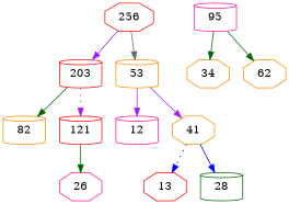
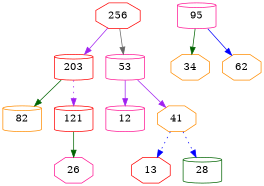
  digraph {
    node [color=red shape=cylinder]
    edge [color=purple style=solid]
    256 [shape=octagon]
    203
-   53 [color=darkorange]
+   53 [color=deeppink]
    82 [color=darkorange]
    121
    12 [color=deeppink]
    41 [color=darkorange shape=octagon]
    26 [color=deeppink shape=octagon]
    13 [shape=octagon]
    28 [color=darkgreen]
    95 [color=deeppink]
    n12 [color=darkorange label=34 shape=octagon]
    62 [color=darkorange shape=octagon]
    256 -> 203
    256 -> 53 [color=gray40]
    203 -> 82 [color=darkgreen]
    203 -> 121 [style=dotted]
    53 -> 12
    53 -> 41
    121 -> 26 [color=darkgreen]
    41 -> 13 [color=blue style=dotted]
-   41 -> 28 [color=blue]
+   41 -> 28 [color=blue style=dotted]
    95 -> n12 [color=darkgreen]
-   95 -> 62 [color=darkgreen]
+   95 -> 62 [color=blue]
  }
